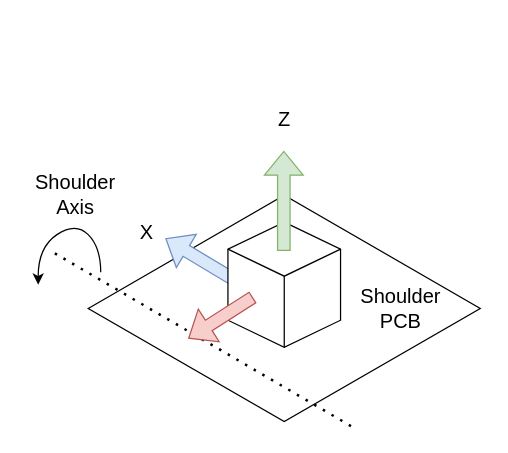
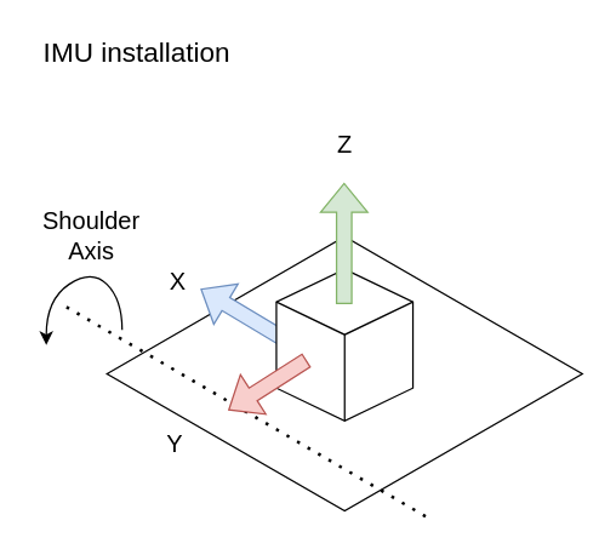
  <mxCell id="0" />
  <mxCell id="1" parent="0" />
  <mxCell id="2" value="" style="html=1;whiteSpace=wrap;aspect=fixed;shape=isoRectangle;" vertex="1" parent="1"><mxGeometry x="70" y="152" width="313.33" height="188" as="geometry" /></mxCell>
  <mxCell id="3" value="" style="shape=flexArrow;endArrow=classic;html=1;rounded=0;fillColor=#dae8fc;strokeColor=#6c8ebf;" edge="1" parent="1"><mxGeometry width="50" height="50" relative="1" as="geometry"><mxPoint x="211.67" y="238" as="sourcePoint" /><mxPoint x="131.67" y="190" as="targetPoint" /></mxGeometry></mxCell>
  <mxCell id="4" value="" style="html=1;whiteSpace=wrap;shape=isoCube2;backgroundOutline=1;isoAngle=15;" vertex="1" parent="1"><mxGeometry x="181.67" y="177" width="90" height="100" as="geometry" /></mxCell>
  <mxCell id="5" value="" style="shape=flexArrow;endArrow=classic;html=1;rounded=0;fillColor=#d5e8d4;strokeColor=#82b366;" edge="1" parent="1"><mxGeometry width="50" height="50" relative="1" as="geometry"><mxPoint x="226.33" y="200" as="sourcePoint" /><mxPoint x="226.33" y="120" as="targetPoint" /></mxGeometry></mxCell>
+ <mxCell id="6" value="Y" style="text;html=1;align=center;verticalAlign=middle;whiteSpace=wrap;rounded=0;fontSize=16;" vertex="1" parent="1"><mxGeometry x="100" y="277" width="30" height="30" as="geometry" /></mxCell>
  <mxCell id="7" value="Z" style="text;html=1;align=center;verticalAlign=middle;whiteSpace=wrap;rounded=0;fontSize=16;" vertex="1" parent="1"><mxGeometry x="211.67" y="80" width="30" height="30" as="geometry" /></mxCell>
  <mxCell id="8" value="X" style="text;html=1;align=center;verticalAlign=middle;whiteSpace=wrap;rounded=0;fontSize=16;" vertex="1" parent="1"><mxGeometry x="101.67" y="170" width="30" height="30" as="geometry" /></mxCell>
  <mxCell id="9" value="" style="endArrow=none;dashed=1;html=1;dashPattern=1 3;strokeWidth=2;rounded=0;" edge="1" parent="1"><mxGeometry width="50" height="50" relative="1" as="geometry"><mxPoint x="280" y="340" as="sourcePoint" /><mxPoint x="40" y="200" as="targetPoint" /></mxGeometry></mxCell>
  <mxCell id="10" value="" style="curved=1;endArrow=classic;html=1;rounded=0;" edge="1" parent="1"><mxGeometry width="50" height="50" relative="1" as="geometry"><mxPoint x="80" y="217" as="sourcePoint" /><mxPoint x="30" y="227" as="targetPoint" /><Array as="points"><mxPoint x="80" y="197" /><mxPoint x="60" y="177" /><mxPoint x="30" y="197" /></Array></mxGeometry></mxCell>
  <mxCell id="11" value="" style="shape=flexArrow;endArrow=classic;html=1;rounded=0;fillColor=#f8cecc;strokeColor=#b85450;entryX=0.255;entryY=0.628;entryDx=0;entryDy=0;entryPerimeter=0;" edge="1" parent="1" target="2"><mxGeometry width="50" height="50" relative="1" as="geometry"><mxPoint x="201.67" y="237" as="sourcePoint" /><mxPoint x="150" y="280" as="targetPoint" /></mxGeometry></mxCell>
- <mxCell id="12" value="Shoulder PCB" style="text;html=1;align=center;verticalAlign=middle;whiteSpace=wrap;rounded=0;fontSize=16;" vertex="1" parent="1"><mxGeometry x="290" y="231" width="60" height="29" as="geometry" /></mxCell>
  <mxCell id="13" value="Shoulder Axis" style="text;html=1;align=center;verticalAlign=middle;whiteSpace=wrap;rounded=0;fontSize=16;" vertex="1" parent="1"><mxGeometry x="30" y="140" width="60" height="29" as="geometry" /></mxCell>
+ <mxCell id="14" value="IMU installation" style="text;html=1;align=center;verticalAlign=middle;whiteSpace=wrap;rounded=0;fontSize=18;" vertex="1" parent="1"><mxGeometry x="20" y="20" width="140" height="30" as="geometry" /></mxCell>
